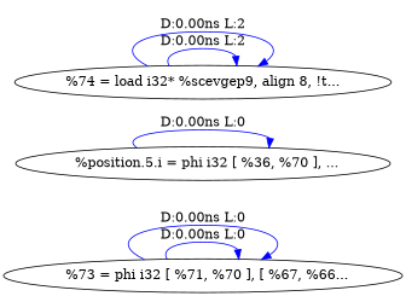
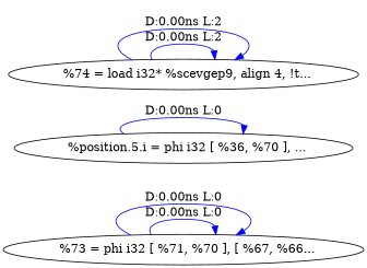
  digraph {
    rankdir=LR
    edge [color=blue]
    n1 [label="  %73 = phi i32 [ %71, %70 ], [ %67, %66..."]
    n2 [label="  %position.5.i = phi i32 [ %36, %70 ], ..."]
-   n3 [label="%74 = load i32* %scevgep9, align 8, !t..."]
+   n3 [label="  %74 = load i32* %scevgep9, align 4, !t..."]
    n1 -> n1 [label="D:0.00ns L:0"]
    n1 -> n1 [label="D:0.00ns L:0"]
    n2 -> n2 [label="D:0.00ns L:0"]
    n3 -> n3 [label="D:0.00ns L:2"]
    n3 -> n3 [label="D:0.00ns L:2"]
  }
